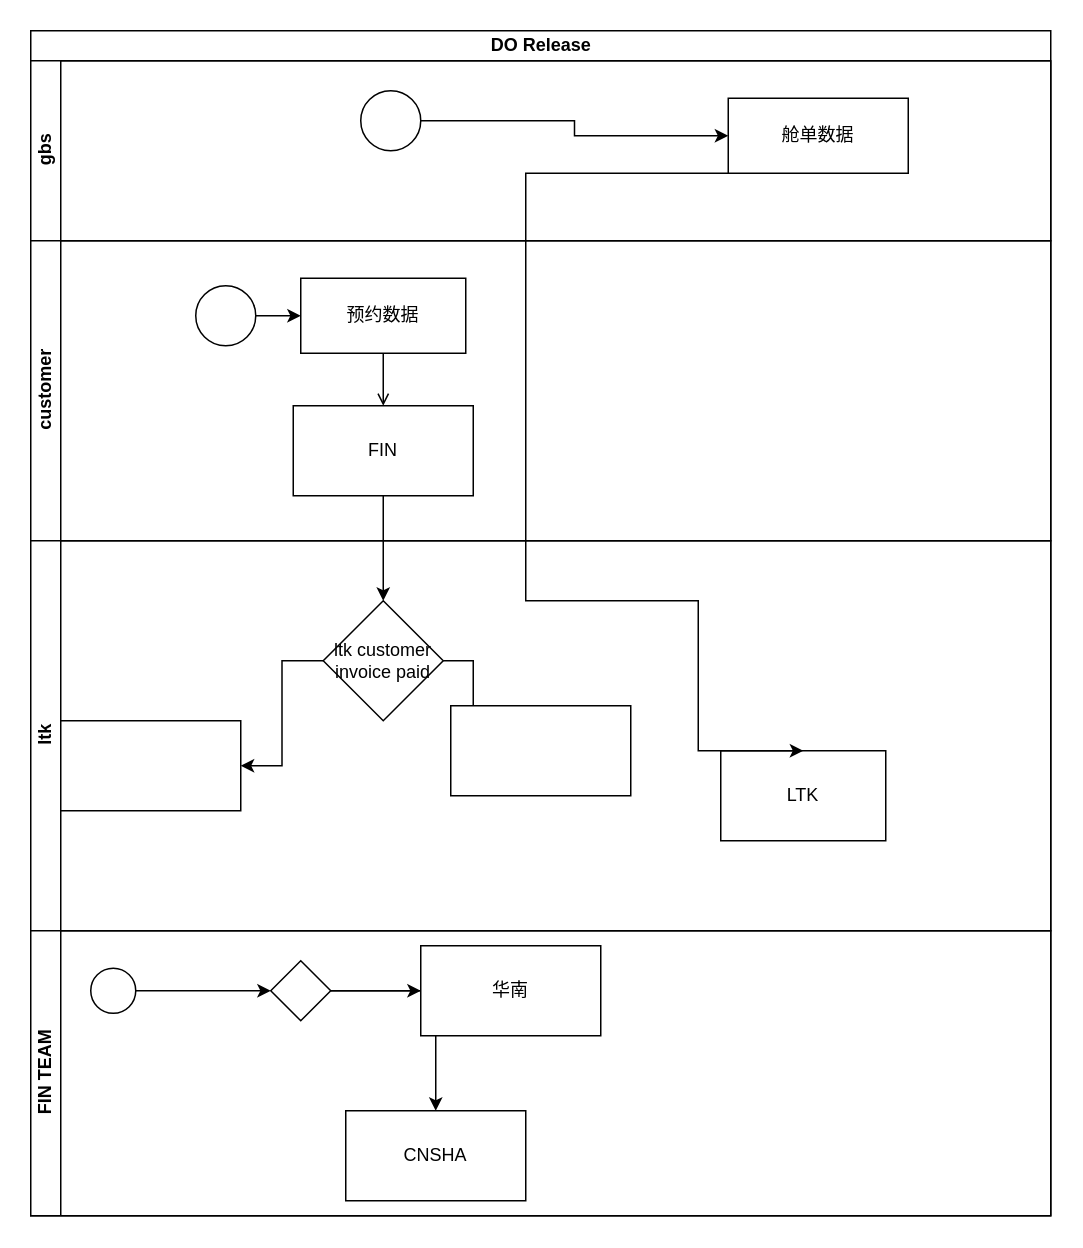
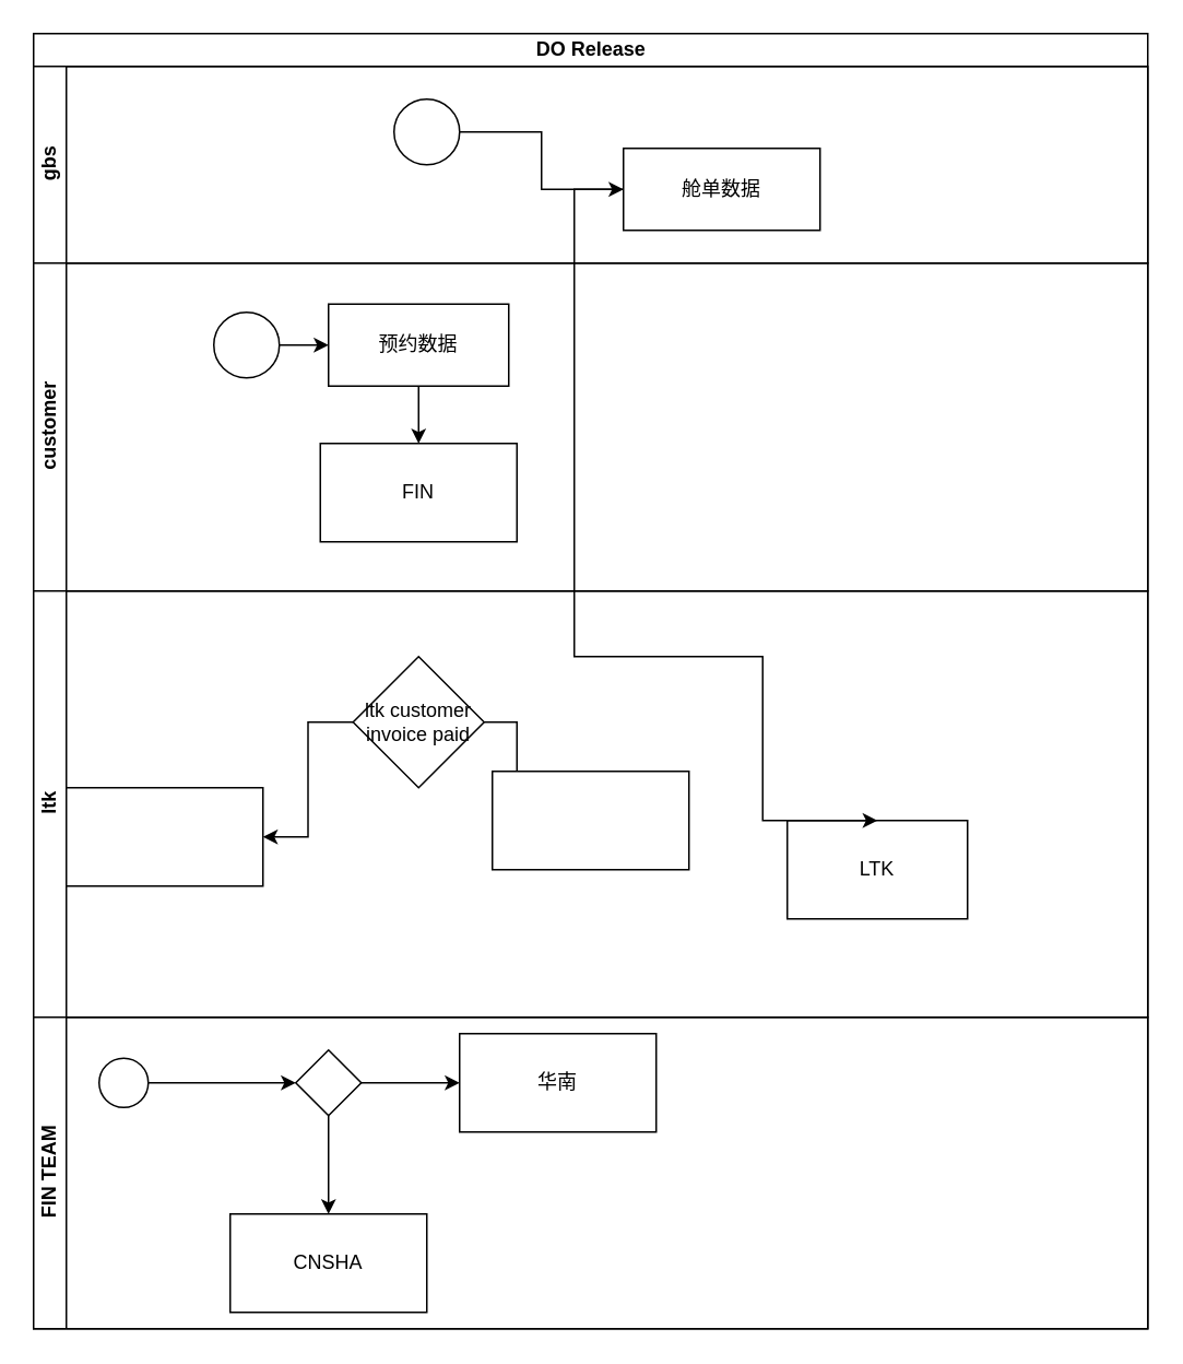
  <mxCell id="0" />
  <mxCell id="1" parent="0" />
  <mxCell id="2" value="DO Release" style="swimlane;childLayout=stackLayout;resizeParent=1;resizeParentMax=0;horizontal=1;startSize=20;horizontalStack=0;html=1;" vertex="1" parent="1"><mxGeometry x="20" y="20" width="680" height="790" as="geometry" /></mxCell>
  <mxCell id="3" value="gbs" style="swimlane;startSize=20;horizontal=0;html=1;" vertex="1" parent="2"><mxGeometry y="20" width="680" height="120" as="geometry" /></mxCell>
  <mxCell id="4" value="" style="ellipse;whiteSpace=wrap;html=1;aspect=fixed;" vertex="1" parent="3"><mxGeometry x="220" y="20" width="40" height="40" as="geometry" /></mxCell>
- <mxCell id="5" value="舱单数据" style="whiteSpace=wrap;html=1;" vertex="1" parent="3"><mxGeometry x="465" y="25" width="120" height="50" as="geometry" /></mxCell>
+ <mxCell id="5" value="舱单数据" style="whiteSpace=wrap;html=1;" vertex="1" parent="3"><mxGeometry x="360" y="50" width="120" height="50" as="geometry" /></mxCell>
  <mxCell id="6" value="" style="edgeStyle=orthogonalEdgeStyle;rounded=0;orthogonalLoop=1;jettySize=auto;html=1;" edge="1" parent="3" source="4" target="5"><mxGeometry relative="1" as="geometry" /></mxCell>
  <mxCell id="7" value="customer" style="swimlane;startSize=20;horizontal=0;html=1;" vertex="1" parent="2"><mxGeometry y="140" width="680" height="200" as="geometry" /></mxCell>
  <mxCell id="8" value="" style="ellipse;whiteSpace=wrap;html=1;aspect=fixed;" vertex="1" parent="7"><mxGeometry x="110" y="30" width="40" height="40" as="geometry" /></mxCell>
- <mxCell id="9" value="" style="edgeStyle=orthogonalEdgeStyle;rounded=0;orthogonalLoop=1;jettySize=auto;html=1;endArrow=open;" edge="1" parent="7" source="10" target="12"><mxGeometry relative="1" as="geometry" /></mxCell>
+ <mxCell id="9" value="" style="edgeStyle=orthogonalEdgeStyle;rounded=0;orthogonalLoop=1;jettySize=auto;html=1;" edge="1" parent="7" source="10" target="12"><mxGeometry relative="1" as="geometry" /></mxCell>
  <mxCell id="10" value="预约数据" style="whiteSpace=wrap;html=1;" vertex="1" parent="7"><mxGeometry x="180" y="25" width="110" height="50" as="geometry" /></mxCell>
  <mxCell id="11" value="" style="edgeStyle=orthogonalEdgeStyle;rounded=0;orthogonalLoop=1;jettySize=auto;html=1;" edge="1" parent="7" source="8" target="10"><mxGeometry relative="1" as="geometry" /></mxCell>
  <mxCell id="12" value="FIN" style="whiteSpace=wrap;html=1;" vertex="1" parent="7"><mxGeometry x="175" y="110" width="120" height="60" as="geometry" /></mxCell>
  <mxCell id="13" value="ltk" style="swimlane;startSize=20;horizontal=0;html=1;" vertex="1" parent="2"><mxGeometry y="340" width="680" height="260" as="geometry" /></mxCell>
  <mxCell id="14" value="LTK" style="whiteSpace=wrap;html=1;" vertex="1" parent="13"><mxGeometry x="460" y="140" width="110" height="60" as="geometry" /></mxCell>
  <mxCell id="15" value="" style="edgeStyle=orthogonalEdgeStyle;rounded=0;orthogonalLoop=1;jettySize=auto;html=1;" edge="1" parent="13" source="17" target="18"><mxGeometry relative="1" as="geometry" /></mxCell>
  <mxCell id="16" value="" style="edgeStyle=orthogonalEdgeStyle;rounded=0;orthogonalLoop=1;jettySize=auto;html=1;" edge="1" parent="13" source="17" target="19"><mxGeometry relative="1" as="geometry" /></mxCell>
  <mxCell id="17" value="ltk customer invoice paid" style="rhombus;whiteSpace=wrap;html=1;" vertex="1" parent="13"><mxGeometry x="195" y="40" width="80" height="80" as="geometry" /></mxCell>
  <mxCell id="18" value="" style="whiteSpace=wrap;html=1;" vertex="1" parent="13"><mxGeometry x="20" y="120" width="120" height="60" as="geometry" /></mxCell>
  <mxCell id="19" value="" style="whiteSpace=wrap;html=1;" vertex="1" parent="13"><mxGeometry x="280" y="110" width="120" height="60" as="geometry" /></mxCell>
  <mxCell id="20" value="FIN TEAM" style="swimlane;startSize=20;horizontal=0;html=1;" vertex="1" parent="2"><mxGeometry y="600" width="680" height="190" as="geometry" /></mxCell>
  <mxCell id="21" style="edgeStyle=orthogonalEdgeStyle;rounded=0;orthogonalLoop=1;jettySize=auto;html=1;" edge="1" parent="20" source="22" target="25"><mxGeometry relative="1" as="geometry" /></mxCell>
  <mxCell id="22" value="" style="ellipse;" vertex="1" parent="20"><mxGeometry x="40" y="25" width="30" height="30" as="geometry" /></mxCell>
  <mxCell id="23" value="" style="edgeStyle=orthogonalEdgeStyle;rounded=0;orthogonalLoop=1;jettySize=auto;html=1;" edge="1" parent="20" source="25" target="26"><mxGeometry relative="1" as="geometry" /></mxCell>
  <mxCell id="24" value="" style="edgeStyle=orthogonalEdgeStyle;rounded=0;orthogonalLoop=1;jettySize=auto;html=1;" edge="1" parent="20" source="25" target="27"><mxGeometry relative="1" as="geometry" /></mxCell>
  <mxCell id="25" value="" style="rhombus;whiteSpace=wrap;html=1;" vertex="1" parent="20"><mxGeometry x="160" y="20" width="40" height="40" as="geometry" /></mxCell>
  <mxCell id="26" value="华南" style="whiteSpace=wrap;html=1;" vertex="1" parent="20"><mxGeometry x="260" y="10" width="120" height="60" as="geometry" /></mxCell>
- <mxCell id="27" value="CNSHA" style="whiteSpace=wrap;html=1;" vertex="1" parent="20"><mxGeometry x="210" y="120" width="120" height="60" as="geometry" /></mxCell>
+ <mxCell id="27" value="CNSHA" style="whiteSpace=wrap;html=1;" vertex="1" parent="20"><mxGeometry x="120" y="120" width="120" height="60" as="geometry" /></mxCell>
  <mxCell id="28" style="edgeStyle=orthogonalEdgeStyle;rounded=0;orthogonalLoop=1;jettySize=auto;html=1;entryX=0.5;entryY=0;entryDx=0;entryDy=0;" edge="1" parent="2" source="5" target="14"><mxGeometry relative="1" as="geometry"><Array as="points"><mxPoint x="330" y="95" /><mxPoint x="330" y="380" /><mxPoint x="445" y="380" /></Array></mxGeometry></mxCell>
- <mxCell id="29" value="" style="edgeStyle=orthogonalEdgeStyle;rounded=0;orthogonalLoop=1;jettySize=auto;html=1;" edge="1" parent="2" source="12" target="17"><mxGeometry relative="1" as="geometry" /></mxCell>
